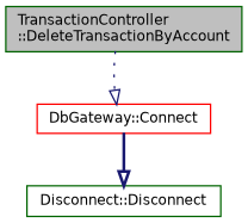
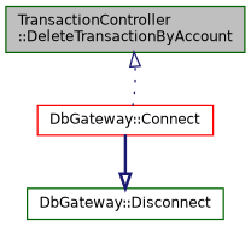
  digraph {
    rankdir=TB
    node [color=darkgreen fillcolor=white fontname=Helvetica fontsize=10 shape=record style=filled]
    edge [arrowhead=onormal color=midnightblue fontname=Helvetica fontsize=10 labelfontname=Helvetica labelfontsize=10]
    n1 [fillcolor=grey75 fontcolor=black height=0.2 label="TransactionController\l::DeleteTransactionByAccount" width=0.4]
    n2 [color=red height=0.2 label="DbGateway::Connect" width=0.4]
-   n3 [height=0.2 label="Disconnect::Disconnect" width=0.4]
-   n1 -> n2 [style=dotted]
+   n3 [height=0.2 label="DbGateway::Disconnect" width=0.4]
+   n2 -> n1 [style=dotted]
    n2 -> n3 [style=bold]
  }
